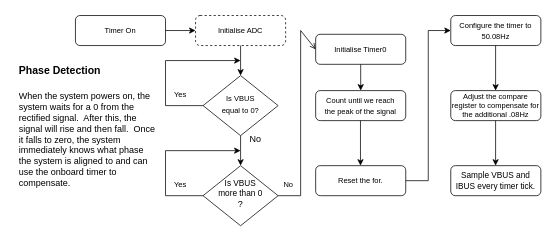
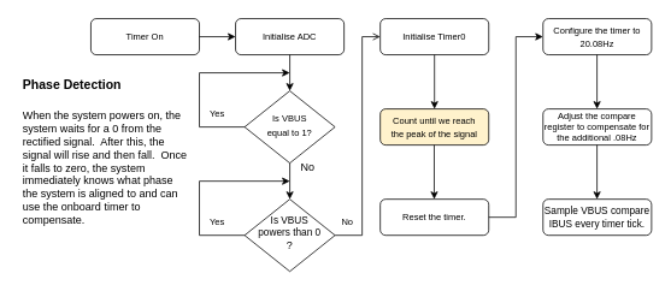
  <mxCell id="0" />
  <mxCell id="1" parent="0" />
  <mxCell id="2" value="&lt;font style=&quot;font-size: 11px;&quot;&gt;&lt;font style=&quot;font-size: 10px;&quot;&gt;Timer On&lt;/font&gt;&lt;/font&gt;" style="rounded=1;whiteSpace=wrap;html=1;fontSize=12;glass=0;strokeWidth=1;shadow=0;" parent="1" vertex="1"><mxGeometry x="100" y="20" width="120" height="40" as="geometry" /></mxCell>
- <mxCell id="3" value="&lt;font style=&quot;font-size: 11px;&quot;&gt;&lt;font style=&quot;font-size: 10px;&quot;&gt;Initialise ADC&lt;/font&gt;&lt;/font&gt;" style="rounded=1;whiteSpace=wrap;html=1;fontSize=12;glass=0;strokeWidth=1;shadow=0;dashed=1;" parent="1" vertex="1"><mxGeometry x="260" y="20" width="120" height="40" as="geometry" /></mxCell>
- <mxCell id="4" value="&lt;div&gt;&lt;font style=&quot;font-size: 11px;&quot;&gt;&lt;font style=&quot;font-size: 10px;&quot;&gt;Is VBUS &lt;br&gt;&lt;/font&gt;&lt;/font&gt;&lt;/div&gt;&lt;div&gt;&lt;font style=&quot;font-size: 11px;&quot;&gt;&lt;font style=&quot;font-size: 10px;&quot;&gt;equal to 0?&lt;br&gt;&lt;/font&gt;&lt;/font&gt;&lt;/div&gt;" style="rhombus;whiteSpace=wrap;html=1;shadow=0;fontFamily=Helvetica;fontSize=12;align=center;strokeWidth=1;spacing=6;spacingTop=-4;" parent="1" vertex="1"><mxGeometry x="270" y="100" width="100" height="80" as="geometry" /></mxCell>
- <mxCell id="5" value="&lt;div&gt;&lt;font size=&quot;1&quot;&gt;Count until we reach&lt;/font&gt;&lt;/div&gt;&lt;div&gt;&lt;font size=&quot;1&quot;&gt;the peak of the signal&lt;br&gt; &lt;/font&gt;&lt;/div&gt;" style="rounded=1;whiteSpace=wrap;html=1;fontSize=12;glass=0;strokeWidth=1;shadow=0;" parent="1" vertex="1"><mxGeometry x="420" y="120" width="120" height="40" as="geometry" /></mxCell>
- <mxCell id="6" value="&lt;font style=&quot;font-size: 11px;&quot;&gt;&lt;font style=&quot;font-size: 10px;&quot;&gt;Initialise Timer0&lt;/font&gt;&lt;/font&gt;" style="rounded=1;whiteSpace=wrap;html=1;fontSize=12;glass=0;strokeWidth=1;shadow=0;" vertex="1" parent="1"><mxGeometry x="420" y="45" width="120" height="40" as="geometry" /></mxCell>
+ <mxCell id="3" value="&lt;font style=&quot;font-size: 11px;&quot;&gt;&lt;font style=&quot;font-size: 10px;&quot;&gt;Initialise ADC&lt;/font&gt;&lt;/font&gt;" style="rounded=1;whiteSpace=wrap;html=1;fontSize=12;glass=0;strokeWidth=1;shadow=0;" parent="1" vertex="1"><mxGeometry x="260" y="20" width="120" height="40" as="geometry" /></mxCell>
+ <mxCell id="4" value="&lt;div&gt;&lt;font style=&quot;font-size: 11px;&quot;&gt;&lt;font style=&quot;font-size: 10px;&quot;&gt;Is VBUS &lt;br&gt;&lt;/font&gt;&lt;/font&gt;&lt;/div&gt;&lt;div&gt;&lt;font style=&quot;font-size: 11px;&quot;&gt;&lt;font style=&quot;font-size: 10px;&quot;&gt;equal to 1?&lt;br&gt;&lt;/font&gt;&lt;/font&gt;&lt;/div&gt;" style="rhombus;whiteSpace=wrap;html=1;shadow=0;fontFamily=Helvetica;fontSize=12;align=center;strokeWidth=1;spacing=6;spacingTop=-4;" parent="1" vertex="1"><mxGeometry x="270" y="100" width="100" height="80" as="geometry" /></mxCell>
+ <mxCell id="5" value="&lt;div&gt;&lt;font size=&quot;1&quot;&gt;Count until we reach&lt;/font&gt;&lt;/div&gt;&lt;div&gt;&lt;font size=&quot;1&quot;&gt;the peak of the signal&lt;br&gt; &lt;/font&gt;&lt;/div&gt;" style="rounded=1;whiteSpace=wrap;html=1;fontSize=12;glass=0;strokeWidth=1;shadow=0;fillColor=#fff2cc;" parent="1" vertex="1"><mxGeometry x="420" y="120" width="120" height="40" as="geometry" /></mxCell>
+ <mxCell id="6" value="&lt;font style=&quot;font-size: 11px;&quot;&gt;&lt;font style=&quot;font-size: 10px;&quot;&gt;Initialise Timer0&lt;/font&gt;&lt;/font&gt;" style="rounded=1;whiteSpace=wrap;html=1;fontSize=12;glass=0;strokeWidth=1;shadow=0;" vertex="1" parent="1"><mxGeometry x="420" y="20" width="120" height="40" as="geometry" /></mxCell>
  <mxCell id="7" value="" style="endArrow=classic;html=1;rounded=0;exitX=0;exitY=0.5;exitDx=0;exitDy=0;" edge="1" parent="1" source="4"><mxGeometry width="50" height="50" relative="1" as="geometry"><mxPoint x="280" y="270" as="sourcePoint" /><mxPoint x="320" y="80" as="targetPoint" /><Array as="points"><mxPoint x="220" y="140" /><mxPoint x="220" y="80" /></Array></mxGeometry></mxCell>
  <mxCell id="8" value="" style="endArrow=classic;html=1;rounded=0;entryX=0;entryY=0.5;entryDx=0;entryDy=0;" edge="1" parent="1" target="3"><mxGeometry width="50" height="50" relative="1" as="geometry"><mxPoint x="220" y="40" as="sourcePoint" /><mxPoint x="270" y="-10" as="targetPoint" /></mxGeometry></mxCell>
  <mxCell id="9" value="" style="endArrow=classic;html=1;rounded=0;exitX=0.5;exitY=1;exitDx=0;exitDy=0;" edge="1" parent="1" source="3" target="4"><mxGeometry width="50" height="50" relative="1" as="geometry"><mxPoint x="280" y="270" as="sourcePoint" /><mxPoint x="330" y="220" as="targetPoint" /></mxGeometry></mxCell>
  <mxCell id="10" value="" style="endArrow=classic;html=1;rounded=0;exitX=0.5;exitY=1;exitDx=0;exitDy=0;entryX=0.5;entryY=0;entryDx=0;entryDy=0;" edge="1" parent="1" source="4" target="11"><mxGeometry width="50" height="50" relative="1" as="geometry"><mxPoint x="370" y="140" as="sourcePoint" /><mxPoint x="420" y="140" as="targetPoint" /></mxGeometry></mxCell>
- <mxCell id="11" value="&lt;div style=&quot;font-size: 11px;&quot;&gt;&lt;font style=&quot;font-size: 11px;&quot;&gt;Is VBUS&lt;/font&gt;&lt;/div&gt;&lt;div style=&quot;font-size: 11px;&quot;&gt;&lt;font style=&quot;font-size: 11px;&quot;&gt;&lt;font style=&quot;font-size: 11px;&quot;&gt;more than 0&lt;/font&gt;&lt;br&gt;&lt;/font&gt;&lt;/div&gt;?" style="rhombus;whiteSpace=wrap;html=1;shadow=0;fontFamily=Helvetica;fontSize=12;align=center;strokeWidth=1;spacing=6;spacingTop=-4;" vertex="1" parent="1"><mxGeometry x="270" y="220" width="100" height="80" as="geometry" /></mxCell>
+ <mxCell id="11" value="&lt;div style=&quot;font-size: 11px;&quot;&gt;&lt;font style=&quot;font-size: 11px;&quot;&gt;Is VBUS&lt;/font&gt;&lt;/div&gt;&lt;div style=&quot;font-size: 11px;&quot;&gt;&lt;font style=&quot;font-size: 11px;&quot;&gt;&lt;font style=&quot;font-size: 11px;&quot;&gt;powers than 0&lt;/font&gt;&lt;br&gt;&lt;/font&gt;&lt;/div&gt;?" style="rhombus;whiteSpace=wrap;html=1;shadow=0;fontFamily=Helvetica;fontSize=12;align=center;strokeWidth=1;spacing=6;spacingTop=-4;" vertex="1" parent="1"><mxGeometry x="270" y="220" width="100" height="80" as="geometry" /></mxCell>
  <mxCell id="12" value="" style="endArrow=classic;html=1;rounded=0;exitX=0;exitY=0.5;exitDx=0;exitDy=0;" edge="1" parent="1" source="11"><mxGeometry width="50" height="50" relative="1" as="geometry"><mxPoint x="280" y="270" as="sourcePoint" /><mxPoint x="320" y="200" as="targetPoint" /><Array as="points"><mxPoint x="220" y="260" /><mxPoint x="220" y="200" /><mxPoint x="320" y="200" /></Array></mxGeometry></mxCell>
  <mxCell id="13" value="" style="endArrow=open;html=1;rounded=0;exitX=1;exitY=0.5;exitDx=0;exitDy=0;entryX=0;entryY=0.5;entryDx=0;entryDy=0;" edge="1" parent="1" source="11" target="6"><mxGeometry width="50" height="50" relative="1" as="geometry"><mxPoint x="280" y="270" as="sourcePoint" /><mxPoint x="390" y="220" as="targetPoint" /><Array as="points"><mxPoint x="400" y="260" /><mxPoint x="400" y="40" /></Array></mxGeometry></mxCell>
  <mxCell id="14" value="" style="endArrow=classic;html=1;rounded=0;entryX=0.5;entryY=0;entryDx=0;entryDy=0;exitX=0.5;exitY=1;exitDx=0;exitDy=0;" edge="1" parent="1" source="6" target="5"><mxGeometry width="50" height="50" relative="1" as="geometry"><mxPoint x="280" y="270" as="sourcePoint" /><mxPoint x="330" y="220" as="targetPoint" /></mxGeometry></mxCell>
  <mxCell id="15" value="&lt;font style=&quot;font-size: 11px;&quot;&gt;&lt;font style=&quot;font-size: 10px;&quot;&gt;Yes&lt;/font&gt;&lt;/font&gt;" style="text;html=1;strokeColor=none;fillColor=none;align=center;verticalAlign=middle;whiteSpace=wrap;rounded=0;" vertex="1" parent="1"><mxGeometry x="210" y="110" width="60" height="30" as="geometry" /></mxCell>
  <mxCell id="16" value="&lt;font style=&quot;font-size: 11px;&quot;&gt;&lt;font style=&quot;font-size: 10px;&quot;&gt;No&lt;/font&gt;&lt;/font&gt;" style="text;html=1;strokeColor=none;fillColor=none;align=center;verticalAlign=middle;whiteSpace=wrap;rounded=0;" vertex="1" parent="1"><mxGeometry x="354" y="230" width="60" height="30" as="geometry" /></mxCell>
  <mxCell id="17" value="&lt;font style=&quot;font-size: 11px;&quot;&gt;&lt;font style=&quot;font-size: 10px;&quot;&gt;Yes&lt;/font&gt;&lt;/font&gt;" style="text;html=1;strokeColor=none;fillColor=none;align=center;verticalAlign=middle;whiteSpace=wrap;rounded=0;" vertex="1" parent="1"><mxGeometry x="210" y="230" width="60" height="30" as="geometry" /></mxCell>
  <mxCell id="18" value="No" style="text;html=1;strokeColor=none;fillColor=none;align=center;verticalAlign=middle;whiteSpace=wrap;rounded=0;" vertex="1" parent="1"><mxGeometry x="310" y="170" width="60" height="30" as="geometry" /></mxCell>
  <mxCell id="19" value="&lt;h1&gt;&lt;font style=&quot;font-size: 23px;&quot;&gt;&lt;font style=&quot;font-size: 22px;&quot;&gt;&lt;font style=&quot;font-size: 21px;&quot;&gt;&lt;font style=&quot;font-size: 20px;&quot;&gt;&lt;font style=&quot;font-size: 19px;&quot;&gt;&lt;font style=&quot;font-size: 18px;&quot;&gt;&lt;font style=&quot;font-size: 17px;&quot;&gt;&lt;font style=&quot;font-size: 16px;&quot;&gt;&lt;font style=&quot;font-size: 15px;&quot;&gt;&lt;font style=&quot;font-size: 14px;&quot;&gt;Phase Detection&lt;/font&gt;&lt;/font&gt;&lt;/font&gt;&lt;/font&gt;&lt;/font&gt;&lt;/font&gt;&lt;/font&gt;&lt;/font&gt;&lt;/font&gt;&lt;/font&gt;&lt;br&gt;&lt;/h1&gt;&lt;p&gt;When the system powers on, the system waits for a 0 from the rectified signal.&amp;nbsp; After this, the signal will rise and then fall.&amp;nbsp; Once it falls to zero, the system immediately knows what phase the system is aligned to and can use the onboard timer to compensate.&lt;br&gt;&lt;/p&gt;" style="text;html=1;strokeColor=none;fillColor=none;spacing=5;spacingTop=-20;whiteSpace=wrap;overflow=hidden;rounded=0;" vertex="1" parent="1"><mxGeometry x="20" y="70" width="190" height="190" as="geometry" /></mxCell>
  <mxCell id="20" value="" style="endArrow=classic;html=1;rounded=0;entryX=0.5;entryY=0;entryDx=0;entryDy=0;exitX=0.5;exitY=1;exitDx=0;exitDy=0;" edge="1" parent="1"><mxGeometry width="50" height="50" relative="1" as="geometry"><mxPoint x="479.71" y="160" as="sourcePoint" /><mxPoint x="479.71" y="220" as="targetPoint" /></mxGeometry></mxCell>
- <mxCell id="21" value="&lt;font style=&quot;font-size: 11px;&quot;&gt;&lt;font style=&quot;font-size: 10px;&quot;&gt;Reset the for.&lt;/font&gt;&lt;/font&gt;" style="rounded=1;whiteSpace=wrap;html=1;fontSize=12;glass=0;strokeWidth=1;shadow=0;" vertex="1" parent="1"><mxGeometry x="420" y="220" width="120" height="40" as="geometry" /></mxCell>
+ <mxCell id="21" value="&lt;font style=&quot;font-size: 11px;&quot;&gt;&lt;font style=&quot;font-size: 10px;&quot;&gt;Reset the timer.&lt;/font&gt;&lt;/font&gt;" style="rounded=1;whiteSpace=wrap;html=1;fontSize=12;glass=0;strokeWidth=1;shadow=0;" vertex="1" parent="1"><mxGeometry x="420" y="220" width="120" height="40" as="geometry" /></mxCell>
  <mxCell id="22" value="" style="endArrow=classic;html=1;rounded=0;exitX=1;exitY=0.5;exitDx=0;exitDy=0;" edge="1" parent="1"><mxGeometry width="50" height="50" relative="1" as="geometry"><mxPoint x="540" y="240" as="sourcePoint" /><mxPoint x="600" y="40" as="targetPoint" /><Array as="points"><mxPoint x="570" y="240" /><mxPoint x="570" y="40" /></Array></mxGeometry></mxCell>
- <mxCell id="23" value="&lt;div&gt;&lt;font style=&quot;font-size: 10px;&quot;&gt;Configure the timer to&lt;/font&gt;&lt;/div&gt;&lt;div&gt;&lt;font style=&quot;font-size: 10px;&quot;&gt;50.08Hz&lt;br&gt;&lt;/font&gt;&lt;/div&gt;" style="rounded=1;whiteSpace=wrap;html=1;fontSize=12;glass=0;strokeWidth=1;shadow=0;" vertex="1" parent="1"><mxGeometry x="600" y="20" width="120" height="40" as="geometry" /></mxCell>
+ <mxCell id="23" value="&lt;div&gt;&lt;font style=&quot;font-size: 10px;&quot;&gt;Configure the timer to&lt;/font&gt;&lt;/div&gt;&lt;div&gt;&lt;font style=&quot;font-size: 10px;&quot;&gt;20.08Hz&lt;br&gt;&lt;/font&gt;&lt;/div&gt;" style="rounded=1;whiteSpace=wrap;html=1;fontSize=12;glass=0;strokeWidth=1;shadow=0;" vertex="1" parent="1"><mxGeometry x="600" y="20" width="120" height="40" as="geometry" /></mxCell>
  <mxCell id="24" value="&lt;div style=&quot;font-size: 10px;&quot;&gt;&lt;font style=&quot;font-size: 10px;&quot;&gt;Adjust the compare&lt;/font&gt;&lt;/div&gt;&lt;div style=&quot;font-size: 10px;&quot;&gt;&lt;font style=&quot;font-size: 10px;&quot;&gt;register to compensate for the additional .08Hz&lt;br&gt;&lt;/font&gt;&lt;/div&gt;" style="rounded=1;whiteSpace=wrap;html=1;fontSize=12;glass=0;strokeWidth=1;shadow=0;" vertex="1" parent="1"><mxGeometry x="600" y="120" width="120" height="40" as="geometry" /></mxCell>
  <mxCell id="25" value="" style="endArrow=classic;html=1;rounded=0;entryX=0.5;entryY=0;entryDx=0;entryDy=0;exitX=0.5;exitY=1;exitDx=0;exitDy=0;" edge="1" parent="1"><mxGeometry width="50" height="50" relative="1" as="geometry"><mxPoint x="659.71" y="60" as="sourcePoint" /><mxPoint x="659.71" y="120" as="targetPoint" /></mxGeometry></mxCell>
- <mxCell id="26" value="&lt;div style=&quot;font-size: 11px;&quot;&gt;&lt;font style=&quot;font-size: 11px;&quot;&gt;Sample VBUS and&lt;/font&gt;&lt;/div&gt;&lt;div style=&quot;font-size: 11px;&quot;&gt;&lt;font style=&quot;font-size: 11px;&quot;&gt;&lt;font style=&quot;font-size: 11px;&quot;&gt;IBUS&lt;/font&gt; every timer tick.&lt;br&gt;&lt;/font&gt;&lt;/div&gt;" style="rounded=1;whiteSpace=wrap;html=1;fontSize=12;glass=0;strokeWidth=1;shadow=0;" vertex="1" parent="1"><mxGeometry x="600" y="220" width="120" height="40" as="geometry" /></mxCell>
+ <mxCell id="26" value="&lt;div style=&quot;font-size: 11px;&quot;&gt;&lt;font style=&quot;font-size: 11px;&quot;&gt;Sample VBUS compare&lt;/font&gt;&lt;/div&gt;&lt;div style=&quot;font-size: 11px;&quot;&gt;&lt;font style=&quot;font-size: 11px;&quot;&gt;&lt;font style=&quot;font-size: 11px;&quot;&gt;IBUS&lt;/font&gt; every timer tick.&lt;br&gt;&lt;/font&gt;&lt;/div&gt;" style="rounded=1;whiteSpace=wrap;html=1;fontSize=12;glass=0;strokeWidth=1;shadow=0;" vertex="1" parent="1"><mxGeometry x="600" y="220" width="120" height="40" as="geometry" /></mxCell>
  <mxCell id="27" value="" style="endArrow=classic;html=1;rounded=0;entryX=0.5;entryY=0;entryDx=0;entryDy=0;exitX=0.5;exitY=1;exitDx=0;exitDy=0;" edge="1" parent="1"><mxGeometry width="50" height="50" relative="1" as="geometry"><mxPoint x="659.71" y="160" as="sourcePoint" /><mxPoint x="659.71" y="220" as="targetPoint" /></mxGeometry></mxCell>
